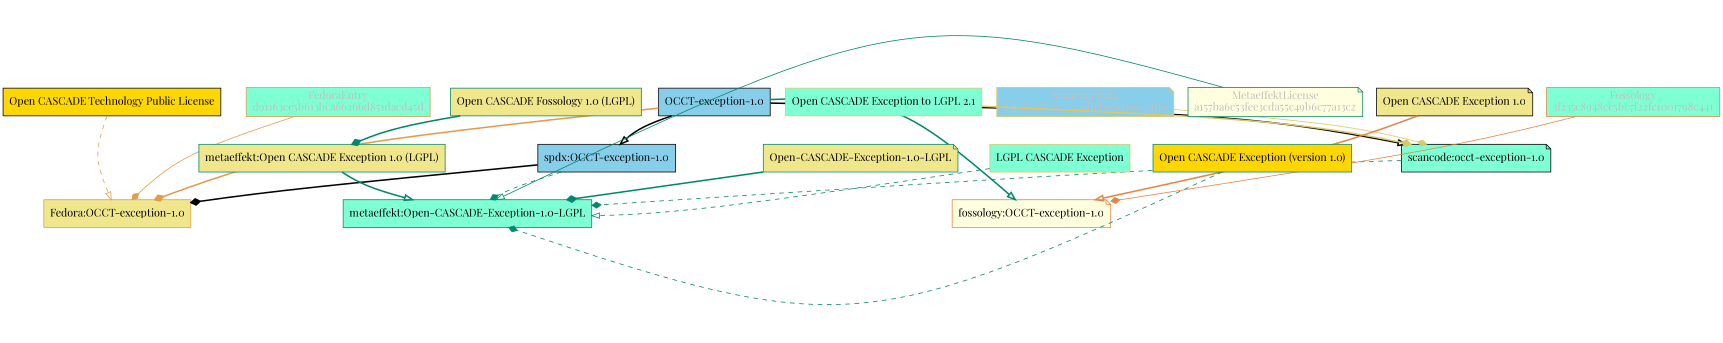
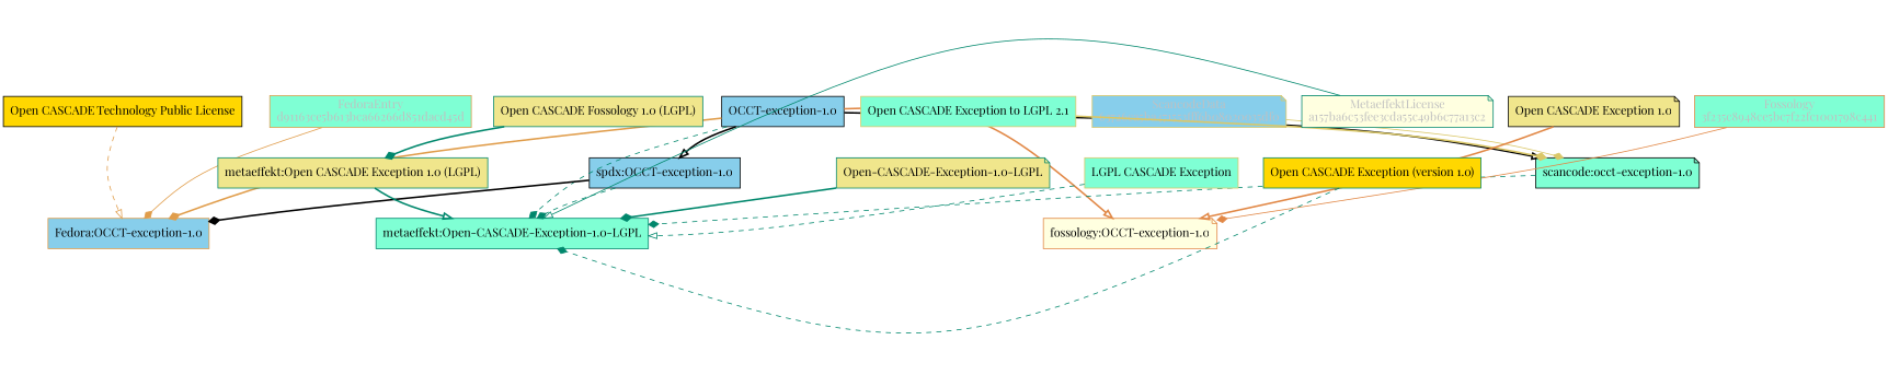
  strict digraph {
    fontname="Playfair Display"
    splines=curved
    node [fillcolor=aquamarine fontname="Playfair Display" shape=box style=filled color="#00876c"]
    edge [arrowhead=diamond color="#00876c" fontname="Playfair Display" style=bold weight=0.7]
    n1 [fillcolor=gold label="Open CASCADE Technology Public License" color=""]
-   n2 [color="#e09d4b" fillcolor=khaki label="Fedora:OCCT-exception-1.0"]
+   n2 [color="#e09d4b" fillcolor=skyblue label="Fedora:OCCT-exception-1.0"]
    n3 [color="#e09d4b" fontcolor=gray label="FedoraEntry\nd91163ce5b613bca66266d851dacd45d"]
    n4 [fillcolor=skyblue label="OCCT-exception-1.0" color=""]
    n5 [fillcolor=skyblue label="spdx:OCCT-exception-1.0" color=""]
    n6 [label="scancode:occt-exception-1.0" shape=note color=""]
    n7 [color="#e18745" fillcolor=lightyellow label="fossology:OCCT-exception-1.0" shape=note]
    n8 [label="metaeffekt:Open-CASCADE-Exception-1.0-LGPL"]
    n9 [color="#dac767" fillcolor=skyblue fontcolor=gray label="ScancodeData\n63726ca5ba471553fff6b08020035df0" shape=note]
    n10 [color="#dac767" label="Open CASCADE Exception to LGPL 2.1"]
    n11 [color="#e18745" fontcolor=gray label="Fossology\n3f235c8948ce5bc7f22fc1001798c441"]
    n12 [fillcolor=khaki label="Open CASCADE Exception 1.0" shape=note color=""]
    n13 [fillcolor=lightyellow fontcolor=gray label="MetaeffektLicense\na157ba6c53fee3cda55c49b6c77a13c2" shape=note]
    n14 [fillcolor=khaki label="Open-CASCADE-Exception-1.0-LGPL" shape=note]
    n15 [fillcolor=khaki label="metaeffekt:Open CASCADE Exception 1.0 (LGPL)"]
    n16 [fillcolor=khaki label="Open CASCADE Fossology 1.0 (LGPL)"]
    n17 [color="#dac767" label="LGPL CASCADE Exception"]
    n18 [fillcolor=gold label="Open CASCADE Exception (version 1.0)"]
    n1 -> n2 [arrowhead=onormal color="#e09d4b" style=dashed weight=0.5]
    n3 -> n2 [color="#e09d4b" weight=0.5 style=""]
    n4 -> n2 [color="#e09d4b"]
    n4 -> n5 [arrowhead=onormal color=""]
    n4 -> n6 [arrowhead=onormal color=""]
-   n4 -> n7 [arrowhead=onormal]
+   n4 -> n7 [arrowhead=onormal color="#e18745"]
+   n4 -> n8 [style=dashed weight=0.5]
    n5 -> n2 [color=black]
    n5 -> n8 [style=dashed]
    n6 -> n8 [style=dashed weight=0.5]
    n9 -> n6 [color="#dac767" weight=0.5 style=""]
    n10 -> n6 [color="#dac767"]
    n11 -> n7 [color="#e18745" weight=0.5 style=""]
    n12 -> n7 [arrowhead=onormal color="#e18745"]
    n13 -> n8 [arrowhead=onormal weight=0.5 style=""]
    n14 -> n8
    n15 -> n8 [arrowhead=onormal]
    n16 -> n15
    n17 -> n8 [arrowhead=onormal style=dashed weight=0.5]
    n18 -> n8 [style=dashed weight=0.5]
  }
